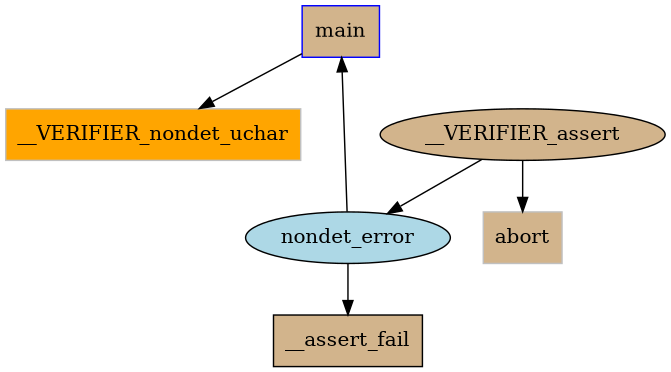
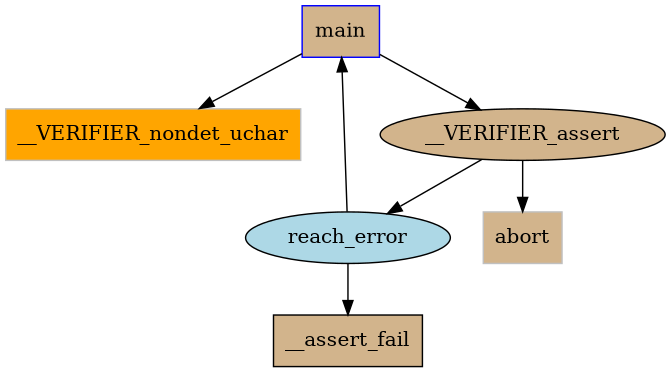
  digraph {
    rankdir=TB
    node [fillcolor=tan shape=box style=filled]
    main [color=blue]
    n2 [color=grey fillcolor=orange label=__VERIFIER_nondet_uchar]
    n3 [label=__VERIFIER_assert shape=""]
-   n4 [fillcolor=lightblue label=nondet_error shape=""]
+   n4 [fillcolor=lightblue label=reach_error shape=""]
    n5 [color=grey label=abort]
    n6 [color=black label=__assert_fail]
    main -> n2
+   main -> n3
    n3 -> n4
    n3 -> n5
    n4 -> main
    n4 -> n6
  }
